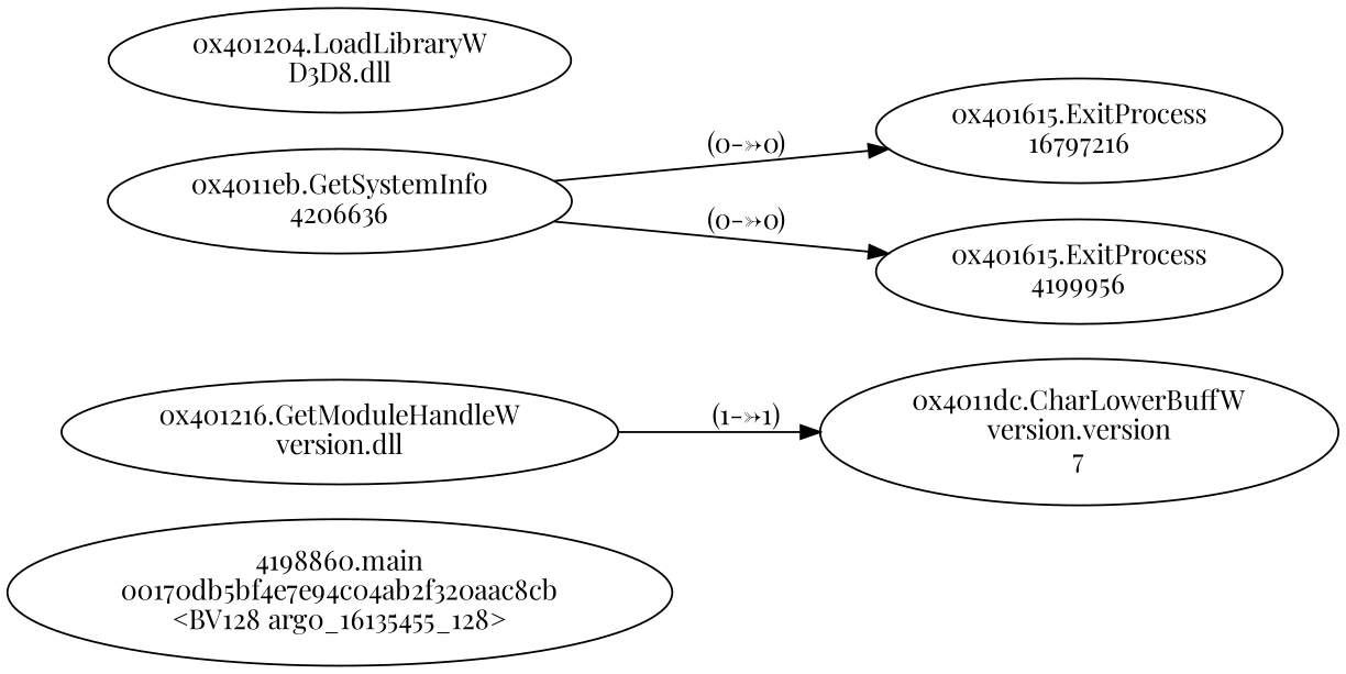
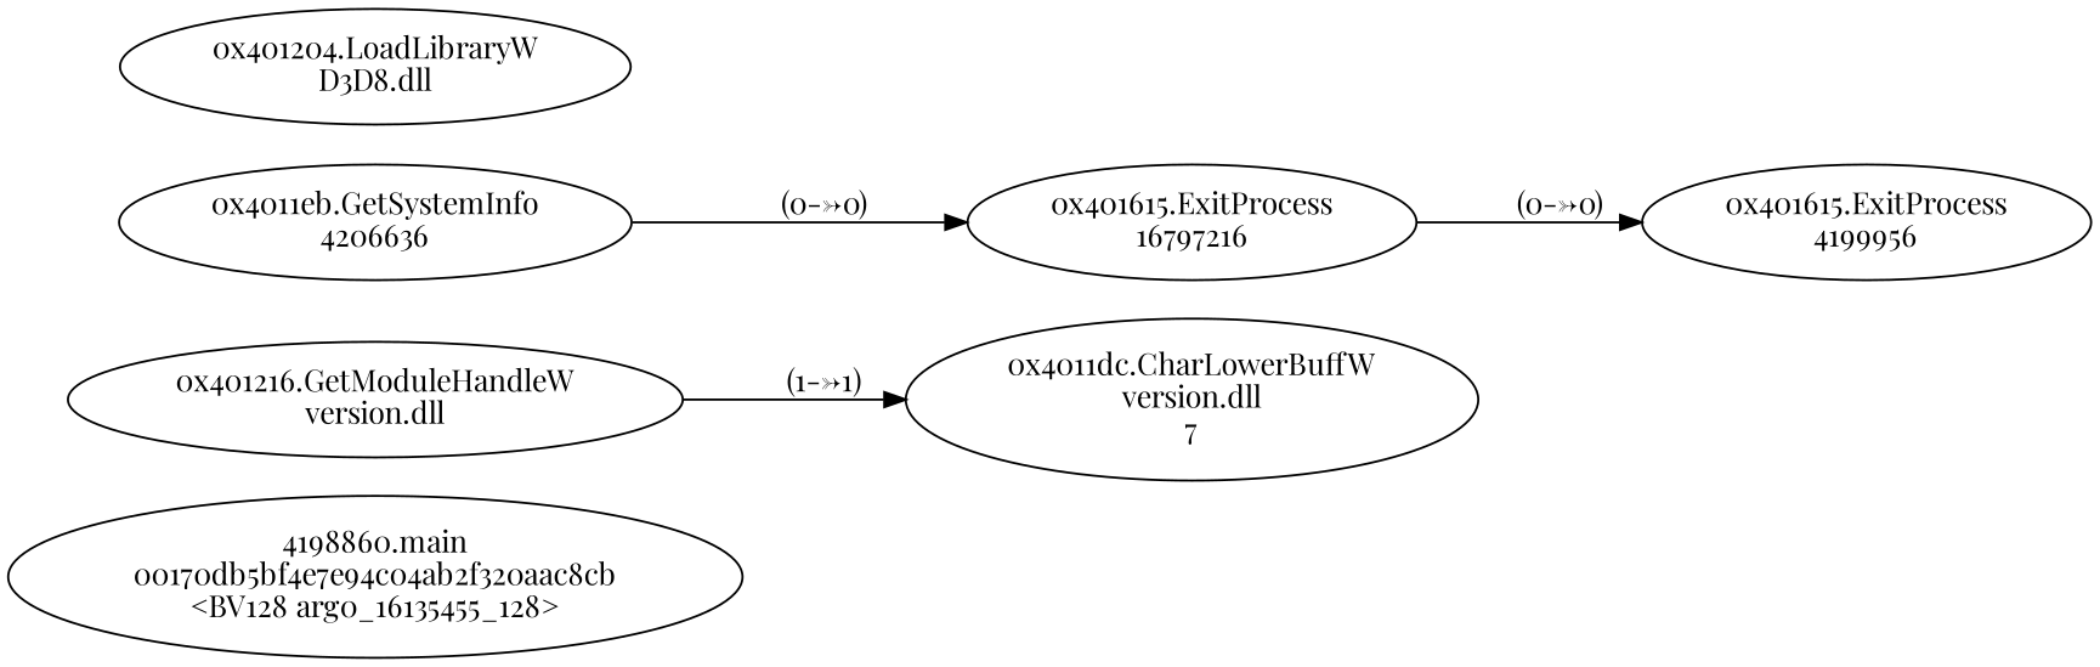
  digraph {
    fontname="Playfair Display"
    rankdir=LR
    node [fontname="Playfair Display"]
    edge [fontname="Playfair Display"]
    n1 [label="4198860.main\n00170db5bf4e7e94c04ab2f320aac8cb\n<BV128 arg0_16135455_128>"]
-   n2 [label="0x4011dc.CharLowerBuffW\nversion.version\n7"]
+   n2 [label="0x4011dc.CharLowerBuffW\nversion.dll\n7"]
    n3 [label="0x401216.GetModuleHandleW\nversion.dll"]
    n4 [label="0x4011eb.GetSystemInfo\n4206636"]
    n5 [label="0x401615.ExitProcess\n16797216"]
    n6 [label="0x401615.ExitProcess\n4199956"]
    n7 [label="0x401204.LoadLibraryW\nD3D8.dll"]
    n3 -> n2 [label="(1-->1)"]
    n4 -> n5 [label="(0-->0)"]
-   n4 -> n6 [label="(0-->0)"]
+   n5 -> n6 [label="(0-->0)"]
  }
